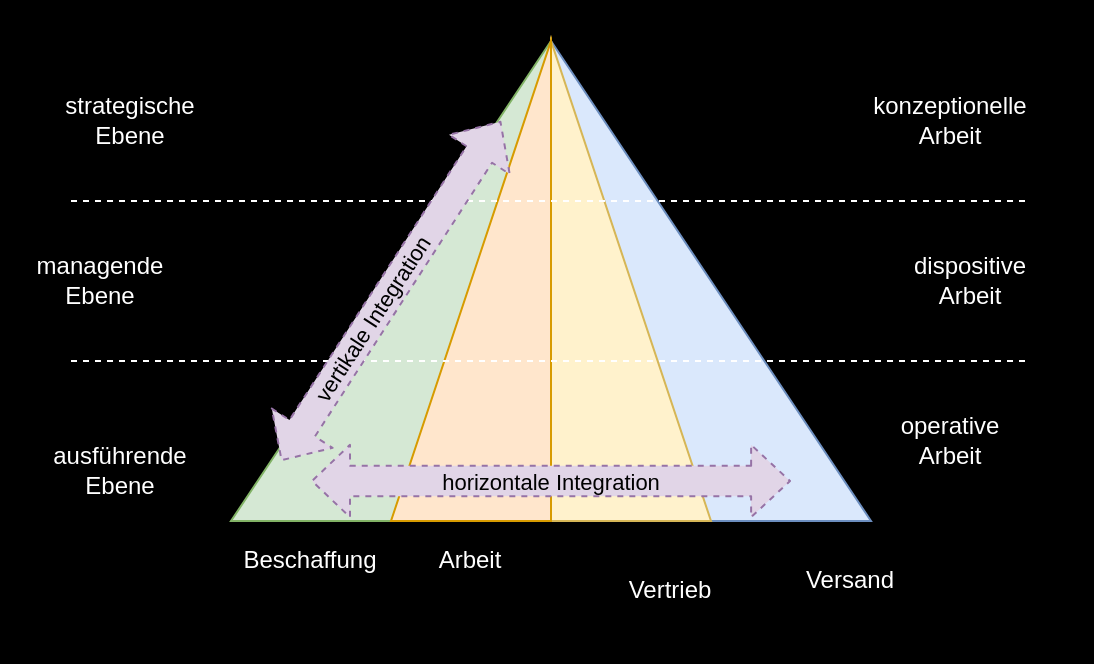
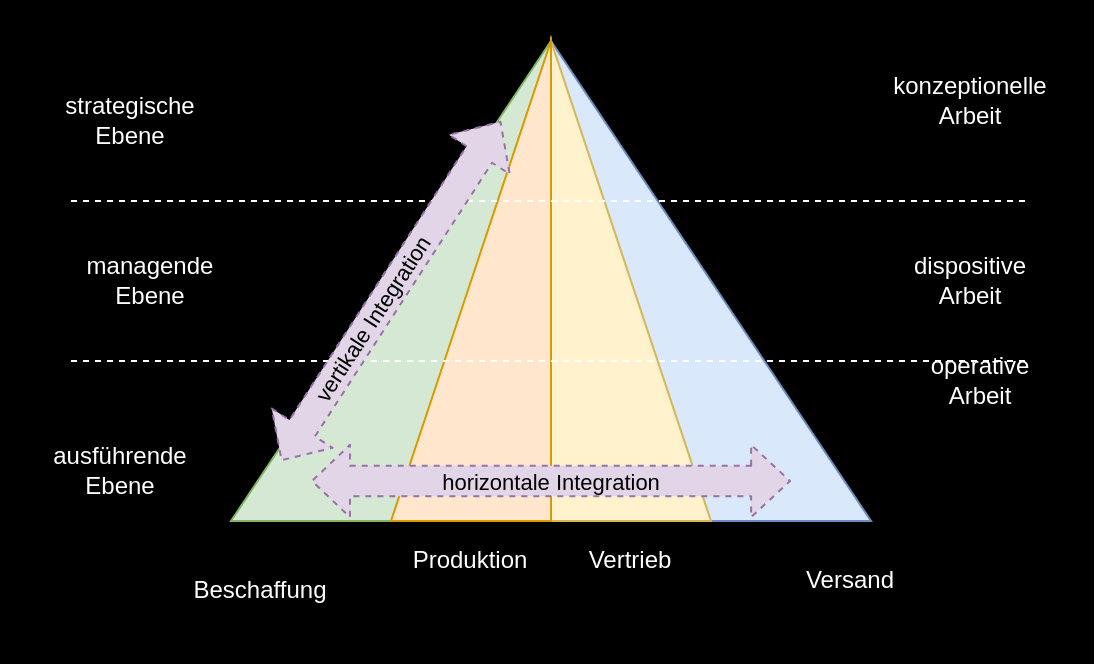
  <mxCell id="0" />
  <mxCell id="1" parent="0" />
  <mxCell id="2" value="" style="verticalLabelPosition=bottom;verticalAlign=top;html=1;shape=mxgraph.basic.orthogonal_triangle;fillColor=#dae8fc;strokeColor=#6c8ebf;" vertex="1" parent="1"><mxGeometry x="275" y="20" width="160" height="240" as="geometry" /></mxCell>
  <mxCell id="3" value="" style="verticalLabelPosition=bottom;verticalAlign=top;html=1;shape=mxgraph.basic.orthogonal_triangle;flipH=1;fillColor=#d5e8d4;strokeColor=#82b366;" vertex="1" parent="1"><mxGeometry x="115" y="20" width="160" height="240" as="geometry" /></mxCell>
  <mxCell id="4" value="" style="verticalLabelPosition=bottom;verticalAlign=top;html=1;shape=mxgraph.basic.orthogonal_triangle;fillColor=#fff2cc;strokeColor=#d6b656;" vertex="1" parent="1"><mxGeometry x="275" y="20" width="80" height="240" as="geometry" /></mxCell>
  <mxCell id="5" value="" style="verticalLabelPosition=bottom;verticalAlign=top;html=1;shape=mxgraph.basic.orthogonal_triangle;flipH=1;fillColor=#ffe6cc;strokeColor=#d79b00;" vertex="1" parent="1"><mxGeometry x="195" y="20" width="80" height="240" as="geometry" /></mxCell>
- <mxCell id="6" value="Beschaffung" style="text;html=1;strokeColor=none;fillColor=none;align=center;verticalAlign=middle;whiteSpace=wrap;rounded=0;fontColor=#FFFFFF;" vertex="1" parent="1"><mxGeometry x="115" y="260" width="80" height="40" as="geometry" /></mxCell>
- <mxCell id="7" value="Arbeit" style="text;html=1;strokeColor=none;fillColor=none;align=center;verticalAlign=middle;whiteSpace=wrap;rounded=0;fontColor=#FFFFFF;" vertex="1" parent="1"><mxGeometry x="195" y="260" width="80" height="40" as="geometry" /></mxCell>
- <mxCell id="8" value="Vertrieb" style="text;html=1;strokeColor=none;fillColor=none;align=center;verticalAlign=middle;whiteSpace=wrap;rounded=0;fontColor=#FFFFFF;" vertex="1" parent="1"><mxGeometry x="295" y="275" width="80" height="40" as="geometry" /></mxCell>
+ <mxCell id="6" value="Beschaffung" style="text;html=1;strokeColor=none;fillColor=none;align=center;verticalAlign=middle;whiteSpace=wrap;rounded=0;fontColor=#FFFFFF;" vertex="1" parent="1"><mxGeometry x="90" y="275" width="80" height="40" as="geometry" /></mxCell>
+ <mxCell id="7" value="Produktion" style="text;html=1;strokeColor=none;fillColor=none;align=center;verticalAlign=middle;whiteSpace=wrap;rounded=0;fontColor=#FFFFFF;" vertex="1" parent="1"><mxGeometry x="195" y="260" width="80" height="40" as="geometry" /></mxCell>
+ <mxCell id="8" value="Vertrieb" style="text;html=1;strokeColor=none;fillColor=none;align=center;verticalAlign=middle;whiteSpace=wrap;rounded=0;fontColor=#FFFFFF;" vertex="1" parent="1"><mxGeometry x="275" y="260" width="80" height="40" as="geometry" /></mxCell>
  <mxCell id="9" value="Versand" style="text;html=1;strokeColor=none;fillColor=none;align=center;verticalAlign=middle;whiteSpace=wrap;rounded=0;fontColor=#FFFFFF;" vertex="1" parent="1"><mxGeometry x="385" y="270" width="80" height="40" as="geometry" /></mxCell>
  <mxCell id="10" value="" style="endArrow=none;dashed=1;html=1;strokeColor=#FFFFFF;" edge="1" parent="1"><mxGeometry width="50" height="50" relative="1" as="geometry"><mxPoint x="35" y="180" as="sourcePoint" /><mxPoint x="515" y="180" as="targetPoint" /></mxGeometry></mxCell>
  <mxCell id="11" value="" style="endArrow=none;dashed=1;html=1;strokeColor=#FFFFFF;" edge="1" parent="1"><mxGeometry width="50" height="50" relative="1" as="geometry"><mxPoint x="35" y="100" as="sourcePoint" /><mxPoint x="515" y="100" as="targetPoint" /></mxGeometry></mxCell>
- <mxCell id="12" value="konzeptionelle&lt;br&gt;Arbeit" style="text;html=1;strokeColor=none;fillColor=none;align=center;verticalAlign=middle;whiteSpace=wrap;rounded=0;fontColor=#FFFFFF;" vertex="1" parent="1"><mxGeometry x="435" y="40" width="80" height="40" as="geometry" /></mxCell>
+ <mxCell id="12" value="konzeptionelle&lt;br&gt;Arbeit" style="text;html=1;strokeColor=none;fillColor=none;align=center;verticalAlign=middle;whiteSpace=wrap;rounded=0;fontColor=#FFFFFF;" vertex="1" parent="1"><mxGeometry x="445" y="30" width="80" height="40" as="geometry" /></mxCell>
  <mxCell id="13" value="dispositive&lt;br&gt;Arbeit" style="text;html=1;strokeColor=none;fillColor=none;align=center;verticalAlign=middle;whiteSpace=wrap;rounded=0;fontColor=#FFFFFF;" vertex="1" parent="1"><mxGeometry x="445" y="120" width="80" height="40" as="geometry" /></mxCell>
- <mxCell id="14" value="operative&lt;br&gt;Arbeit" style="text;html=1;strokeColor=none;fillColor=none;align=center;verticalAlign=middle;whiteSpace=wrap;rounded=0;fontColor=#FFFFFF;" vertex="1" parent="1"><mxGeometry x="435" y="200" width="80" height="40" as="geometry" /></mxCell>
+ <mxCell id="14" value="operative&lt;br&gt;Arbeit" style="text;html=1;strokeColor=none;fillColor=none;align=center;verticalAlign=middle;whiteSpace=wrap;rounded=0;fontColor=#FFFFFF;" vertex="1" parent="1"><mxGeometry x="450" y="170" width="80" height="40" as="geometry" /></mxCell>
  <mxCell id="15" value="strategische&lt;br&gt;Ebene" style="text;html=1;strokeColor=none;fillColor=none;align=center;verticalAlign=middle;whiteSpace=wrap;rounded=0;fontColor=#FFFFFF;" vertex="1" parent="1"><mxGeometry x="25" y="40" width="80" height="40" as="geometry" /></mxCell>
- <mxCell id="16" value="managende&lt;br&gt;Ebene" style="text;html=1;strokeColor=none;fillColor=none;align=center;verticalAlign=middle;whiteSpace=wrap;rounded=0;fontColor=#FFFFFF;" vertex="1" parent="1"><mxGeometry x="10" y="120" width="80" height="40" as="geometry" /></mxCell>
+ <mxCell id="16" value="managende&lt;br&gt;Ebene" style="text;html=1;strokeColor=none;fillColor=none;align=center;verticalAlign=middle;whiteSpace=wrap;rounded=0;fontColor=#FFFFFF;" vertex="1" parent="1"><mxGeometry x="35" y="120" width="80" height="40" as="geometry" /></mxCell>
  <mxCell id="17" value="ausführende&lt;br&gt;Ebene" style="text;html=1;strokeColor=none;fillColor=none;align=center;verticalAlign=middle;whiteSpace=wrap;rounded=0;fontColor=#FFFFFF;" vertex="1" parent="1"><mxGeometry x="20" y="215" width="80" height="40" as="geometry" /></mxCell>
  <mxCell id="18" value="" style="shape=flexArrow;endArrow=classic;html=1;strokeWidth=1;fillColor=#e1d5e7;strokeColor=#9673a6;startArrow=block;width=15.172;startSize=6.145;dashed=1;" edge="1" parent="1"><mxGeometry width="50" height="50" relative="1" as="geometry"><mxPoint x="250" y="60" as="sourcePoint" /><mxPoint x="140" y="230" as="targetPoint" /></mxGeometry></mxCell>
  <mxCell id="19" value="vertikale Integration" style="edgeLabel;html=1;align=center;verticalAlign=middle;resizable=0;points=[];labelBackgroundColor=none;rotation=-57;" vertex="1" connectable="0" parent="18"><mxGeometry x="0.316" y="-2" relative="1" as="geometry"><mxPoint x="8.99" y="-10.66" as="offset" /></mxGeometry></mxCell>
  <mxCell id="20" value="" style="shape=flexArrow;endArrow=classic;html=1;strokeWidth=1;fillColor=#e1d5e7;strokeColor=#9673a6;startArrow=block;width=15.172;startSize=6.145;dashed=1;" edge="1" parent="1"><mxGeometry width="50" height="50" relative="1" as="geometry"><mxPoint x="395" y="240" as="sourcePoint" /><mxPoint x="155" y="240" as="targetPoint" /></mxGeometry></mxCell>
  <mxCell id="21" value="horizontale Integration" style="edgeLabel;html=1;align=center;verticalAlign=middle;resizable=0;points=[];labelBackgroundColor=none;rotation=0;" vertex="1" connectable="0" parent="20"><mxGeometry x="0.316" y="-2" relative="1" as="geometry"><mxPoint x="37.93" y="2" as="offset" /></mxGeometry></mxCell>
